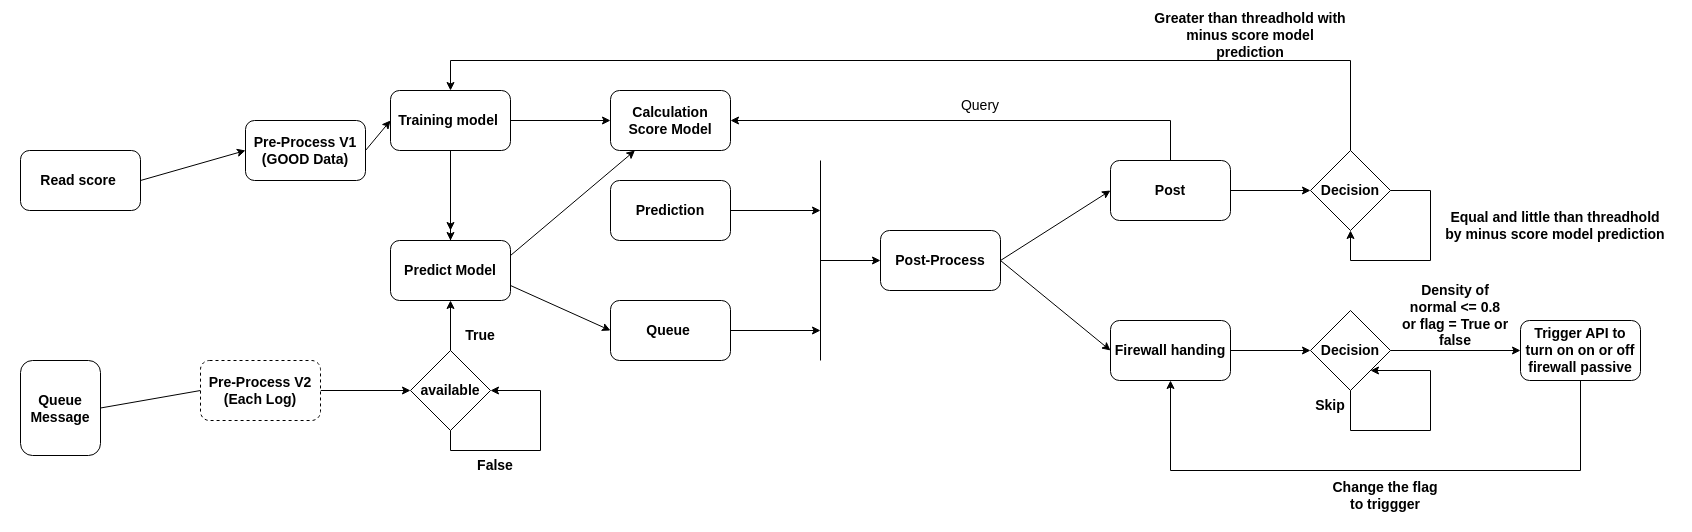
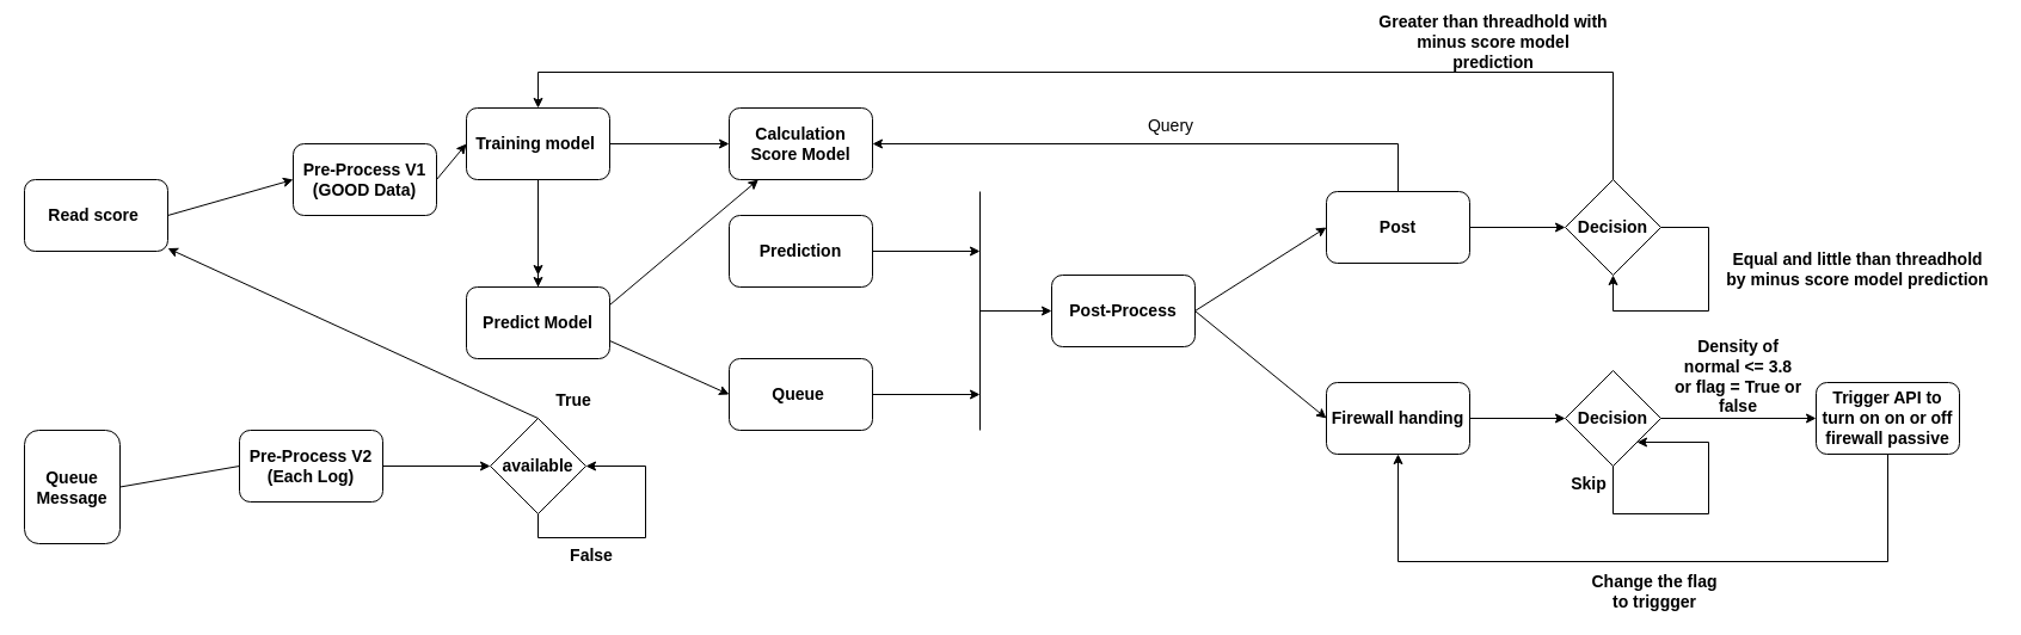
  <mxCell id="0" />
  <mxCell id="1" parent="0" />
  <mxCell id="2" value="Read score&amp;nbsp;" style="rounded=1;whiteSpace=wrap;html=1;fontStyle=1;fontSize=14;" vertex="1" parent="1"><mxGeometry x="20" y="150" width="120" height="60" as="geometry" /></mxCell>
  <mxCell id="3" value="" style="endArrow=classic;html=1;rounded=0;exitX=1;exitY=0.5;exitDx=0;exitDy=0;entryX=0;entryY=0.5;entryDx=0;entryDy=0;fontStyle=1;fontSize=14;" edge="1" parent="1" source="2" target="19"><mxGeometry width="50" height="50" relative="1" as="geometry"><mxPoint x="350" y="260" as="sourcePoint" /><mxPoint x="250" y="170" as="targetPoint" /></mxGeometry></mxCell>
  <mxCell id="4" value="Training model&amp;nbsp;" style="rounded=1;whiteSpace=wrap;html=1;fontStyle=1;fontSize=14;" vertex="1" parent="1"><mxGeometry x="390" y="90" width="120" height="60" as="geometry" /></mxCell>
  <mxCell id="5" style="edgeStyle=orthogonalEdgeStyle;rounded=0;orthogonalLoop=1;jettySize=auto;html=1;fontStyle=1;fontSize=14;" edge="1" parent="1" source="6"><mxGeometry relative="1" as="geometry"><mxPoint x="450" y="230" as="targetPoint" /></mxGeometry></mxCell>
  <mxCell id="6" value="Predict Model" style="rounded=1;whiteSpace=wrap;html=1;fontStyle=1;fontSize=14;" vertex="1" parent="1"><mxGeometry x="390" y="240" width="120" height="60" as="geometry" /></mxCell>
  <mxCell id="7" value="Queue Message" style="rounded=1;whiteSpace=wrap;html=1;fontStyle=1;fontSize=14;" vertex="1" parent="1"><mxGeometry x="20" y="360" width="80" height="95" as="geometry" /></mxCell>
  <mxCell id="8" value="" style="endArrow=classic;html=1;rounded=0;exitX=0.5;exitY=1;exitDx=0;exitDy=0;entryX=0.5;entryY=0;entryDx=0;entryDy=0;fontStyle=1;fontSize=14;" edge="1" parent="1" source="4" target="6"><mxGeometry width="50" height="50" relative="1" as="geometry"><mxPoint x="400" y="360" as="sourcePoint" /><mxPoint x="450" y="310" as="targetPoint" /></mxGeometry></mxCell>
  <mxCell id="9" value="True" style="text;html=1;strokeColor=none;fillColor=none;align=center;verticalAlign=middle;whiteSpace=wrap;rounded=0;fontStyle=1;fontSize=14;" vertex="1" parent="1"><mxGeometry x="450" y="320" width="60" height="30" as="geometry" /></mxCell>
  <mxCell id="10" value="available" style="rhombus;whiteSpace=wrap;html=1;fontStyle=1;fontSize=14;" vertex="1" parent="1"><mxGeometry x="410" y="350" width="80" height="80" as="geometry" /></mxCell>
  <mxCell id="11" value="" style="endArrow=classic;html=1;rounded=0;exitX=1;exitY=0.5;exitDx=0;exitDy=0;entryX=0;entryY=0.5;entryDx=0;entryDy=0;startArrow=none;fontStyle=1;fontSize=14;" edge="1" parent="1" source="21" target="10"><mxGeometry width="50" height="50" relative="1" as="geometry"><mxPoint x="270" y="460" as="sourcePoint" /><mxPoint x="320" y="410" as="targetPoint" /></mxGeometry></mxCell>
- <mxCell id="12" value="" style="endArrow=classic;html=1;rounded=0;entryX=0.5;entryY=1;entryDx=0;entryDy=0;exitX=0.5;exitY=0;exitDx=0;exitDy=0;fontStyle=1;fontSize=14;" edge="1" parent="1" source="10" target="6"><mxGeometry width="50" height="50" relative="1" as="geometry"><mxPoint x="450" y="350" as="sourcePoint" /><mxPoint x="500" y="450" as="targetPoint" /></mxGeometry></mxCell>
+ <mxCell id="12" value="" style="endArrow=classic;html=1;rounded=0;exitX=0.5;exitY=0;exitDx=0;exitDy=0;fontStyle=1;fontSize=14;" edge="1" parent="1" source="10" target="2"><mxGeometry width="50" height="50" relative="1" as="geometry"><mxPoint x="450" y="350" as="sourcePoint" /><mxPoint x="500" y="450" as="targetPoint" /></mxGeometry></mxCell>
  <mxCell id="13" value="" style="endArrow=classic;html=1;rounded=0;exitX=0.5;exitY=1;exitDx=0;exitDy=0;entryX=1;entryY=0.5;entryDx=0;entryDy=0;fontStyle=1;fontSize=14;" edge="1" parent="1" source="10" target="10"><mxGeometry width="50" height="50" relative="1" as="geometry"><mxPoint x="440" y="550" as="sourcePoint" /><mxPoint x="520" y="450" as="targetPoint" /><Array as="points"><mxPoint x="450" y="450" /><mxPoint x="540" y="450" /><mxPoint x="540" y="390" /></Array></mxGeometry></mxCell>
  <mxCell id="14" value="False" style="text;html=1;strokeColor=none;fillColor=none;align=center;verticalAlign=middle;whiteSpace=wrap;rounded=0;fontStyle=1;fontSize=14;" vertex="1" parent="1"><mxGeometry x="465" y="450" width="60" height="30" as="geometry" /></mxCell>
  <mxCell id="15" value="" style="endArrow=classic;html=1;rounded=0;exitX=1;exitY=0.25;exitDx=0;exitDy=0;fontStyle=1;fontSize=14;" edge="1" parent="1" source="6" target="47"><mxGeometry width="50" height="50" relative="1" as="geometry"><mxPoint x="570" y="250" as="sourcePoint" /><mxPoint x="590" y="220" as="targetPoint" /></mxGeometry></mxCell>
  <mxCell id="16" value="" style="endArrow=classic;html=1;rounded=0;exitX=1;exitY=0.75;exitDx=0;exitDy=0;entryX=0;entryY=0.5;entryDx=0;entryDy=0;fontStyle=1;fontSize=14;" edge="1" parent="1" source="6" target="18"><mxGeometry width="50" height="50" relative="1" as="geometry"><mxPoint x="560" y="370" as="sourcePoint" /><mxPoint x="600" y="320" as="targetPoint" /></mxGeometry></mxCell>
  <mxCell id="17" value="Prediction" style="rounded=1;whiteSpace=wrap;html=1;fontStyle=1;fontSize=14;" vertex="1" parent="1"><mxGeometry x="610" y="180" width="120" height="60" as="geometry" /></mxCell>
  <mxCell id="18" value="Queue&amp;nbsp;" style="rounded=1;whiteSpace=wrap;html=1;fontStyle=1;fontSize=14;" vertex="1" parent="1"><mxGeometry x="610" y="300" width="120" height="60" as="geometry" /></mxCell>
  <mxCell id="19" value="Pre-Process V1 (GOOD Data)" style="rounded=1;whiteSpace=wrap;html=1;fontStyle=1;fontSize=14;" vertex="1" parent="1"><mxGeometry x="245" y="120" width="120" height="60" as="geometry" /></mxCell>
  <mxCell id="20" value="" style="endArrow=none;html=1;rounded=0;exitX=1;exitY=0.5;exitDx=0;exitDy=0;entryX=0;entryY=0.5;entryDx=0;entryDy=0;fontStyle=1;fontSize=14;" edge="1" parent="1" source="7" target="21"><mxGeometry width="50" height="50" relative="1" as="geometry"><mxPoint x="140" y="390" as="sourcePoint" /><mxPoint x="410" y="390" as="targetPoint" /></mxGeometry></mxCell>
- <mxCell id="21" value="Pre-Process V2&lt;br style=&quot;font-size: 14px;&quot;&gt;(Each Log)" style="rounded=1;whiteSpace=wrap;html=1;fontStyle=1;fontSize=14;dashed=1;" vertex="1" parent="1"><mxGeometry x="200" y="360" width="120" height="60" as="geometry" /></mxCell>
+ <mxCell id="21" value="Pre-Process V2&lt;br style=&quot;font-size: 14px;&quot;&gt;(Each Log)" style="rounded=1;whiteSpace=wrap;html=1;fontStyle=1;fontSize=14;" vertex="1" parent="1"><mxGeometry x="200" y="360" width="120" height="60" as="geometry" /></mxCell>
  <mxCell id="22" value="" style="endArrow=classic;html=1;rounded=0;entryX=0;entryY=0.5;entryDx=0;entryDy=0;exitX=1;exitY=0.5;exitDx=0;exitDy=0;fontStyle=1;fontSize=14;" edge="1" parent="1" source="19" target="4"><mxGeometry width="50" height="50" relative="1" as="geometry"><mxPoint x="260" y="300" as="sourcePoint" /><mxPoint x="310" y="250" as="targetPoint" /></mxGeometry></mxCell>
  <mxCell id="23" value="" style="endArrow=none;html=1;rounded=0;fontStyle=1;fontSize=14;" edge="1" parent="1"><mxGeometry width="50" height="50" relative="1" as="geometry"><mxPoint x="820" y="360" as="sourcePoint" /><mxPoint x="820" y="160" as="targetPoint" /></mxGeometry></mxCell>
  <mxCell id="24" value="" style="endArrow=classic;html=1;rounded=0;exitX=1;exitY=0.5;exitDx=0;exitDy=0;fontStyle=1;fontSize=14;" edge="1" parent="1" source="17"><mxGeometry width="50" height="50" relative="1" as="geometry"><mxPoint x="870" y="330" as="sourcePoint" /><mxPoint x="820" y="210" as="targetPoint" /></mxGeometry></mxCell>
  <mxCell id="25" value="" style="endArrow=classic;html=1;rounded=0;exitX=1;exitY=0.5;exitDx=0;exitDy=0;fontStyle=1;fontSize=14;" edge="1" parent="1" source="18"><mxGeometry width="50" height="50" relative="1" as="geometry"><mxPoint x="870" y="330" as="sourcePoint" /><mxPoint x="820" y="330" as="targetPoint" /></mxGeometry></mxCell>
  <mxCell id="26" value="" style="endArrow=classic;html=1;rounded=0;entryX=0;entryY=0.5;entryDx=0;entryDy=0;fontStyle=1;fontSize=14;" edge="1" parent="1" target="27"><mxGeometry width="50" height="50" relative="1" as="geometry"><mxPoint x="820" y="260" as="sourcePoint" /><mxPoint x="910" y="260" as="targetPoint" /></mxGeometry></mxCell>
  <mxCell id="27" value="Post-Process" style="rounded=1;whiteSpace=wrap;html=1;fontStyle=1;fontSize=14;" vertex="1" parent="1"><mxGeometry x="880" y="230" width="120" height="60" as="geometry" /></mxCell>
  <mxCell id="28" value="" style="endArrow=classic;html=1;rounded=0;exitX=1;exitY=0.5;exitDx=0;exitDy=0;entryX=0;entryY=0.5;entryDx=0;entryDy=0;fontStyle=1;fontSize=14;" edge="1" parent="1" source="27" target="29"><mxGeometry width="50" height="50" relative="1" as="geometry"><mxPoint x="1070" y="340" as="sourcePoint" /><mxPoint x="1110" y="210" as="targetPoint" /></mxGeometry></mxCell>
  <mxCell id="29" value="Post" style="rounded=1;whiteSpace=wrap;html=1;fontStyle=1;fontSize=14;" vertex="1" parent="1"><mxGeometry x="1110" y="160" width="120" height="60" as="geometry" /></mxCell>
  <mxCell id="30" value="Firewall handing" style="rounded=1;whiteSpace=wrap;html=1;fontStyle=1;fontSize=14;" vertex="1" parent="1"><mxGeometry x="1110" y="320" width="120" height="60" as="geometry" /></mxCell>
  <mxCell id="31" value="" style="endArrow=classic;html=1;rounded=0;exitX=1;exitY=0.5;exitDx=0;exitDy=0;entryX=0;entryY=0.5;entryDx=0;entryDy=0;fontStyle=1;fontSize=14;" edge="1" parent="1" source="27" target="30"><mxGeometry width="50" height="50" relative="1" as="geometry"><mxPoint x="1050" y="380" as="sourcePoint" /><mxPoint x="1100" y="330" as="targetPoint" /></mxGeometry></mxCell>
  <mxCell id="32" value="Decision" style="rhombus;whiteSpace=wrap;html=1;fontStyle=1;fontSize=14;" vertex="1" parent="1"><mxGeometry x="1310" y="310" width="80" height="80" as="geometry" /></mxCell>
  <mxCell id="33" value="" style="endArrow=classic;html=1;rounded=0;exitX=1;exitY=0.5;exitDx=0;exitDy=0;entryX=0;entryY=0.5;entryDx=0;entryDy=0;fontStyle=1;fontSize=14;" edge="1" parent="1" source="30" target="32"><mxGeometry width="50" height="50" relative="1" as="geometry"><mxPoint x="1240" y="420" as="sourcePoint" /><mxPoint x="1290" y="370" as="targetPoint" /></mxGeometry></mxCell>
  <mxCell id="34" value="Decision" style="rhombus;whiteSpace=wrap;html=1;fontStyle=1;fontSize=14;" vertex="1" parent="1"><mxGeometry x="1310" y="150" width="80" height="80" as="geometry" /></mxCell>
  <mxCell id="35" value="" style="endArrow=classic;html=1;rounded=0;entryX=0;entryY=0.5;entryDx=0;entryDy=0;exitX=1;exitY=0.5;exitDx=0;exitDy=0;fontStyle=1;fontSize=14;" edge="1" parent="1" source="29" target="34"><mxGeometry width="50" height="50" relative="1" as="geometry"><mxPoint x="1050" y="380" as="sourcePoint" /><mxPoint x="1100" y="330" as="targetPoint" /></mxGeometry></mxCell>
  <mxCell id="36" value="" style="endArrow=classic;html=1;rounded=0;exitX=0.5;exitY=0;exitDx=0;exitDy=0;entryX=0.5;entryY=0;entryDx=0;entryDy=0;fontStyle=1;fontSize=14;" edge="1" parent="1" source="34" target="4"><mxGeometry width="50" height="50" relative="1" as="geometry"><mxPoint x="1340" y="280" as="sourcePoint" /><mxPoint x="1390" y="230" as="targetPoint" /><Array as="points"><mxPoint x="1350" y="60" /><mxPoint x="450" y="60" /></Array></mxGeometry></mxCell>
  <mxCell id="37" value="Greater than threadhold with minus score model prediction" style="text;html=1;strokeColor=none;fillColor=none;align=center;verticalAlign=middle;whiteSpace=wrap;rounded=0;fontStyle=1;fontSize=14;" vertex="1" parent="1"><mxGeometry x="1150" y="20" width="200" height="30" as="geometry" /></mxCell>
  <mxCell id="38" value="" style="endArrow=classic;html=1;rounded=0;exitX=1;exitY=0.5;exitDx=0;exitDy=0;entryX=0.5;entryY=1;entryDx=0;entryDy=0;fontStyle=1;fontSize=14;" edge="1" parent="1" source="34" target="34"><mxGeometry width="50" height="50" relative="1" as="geometry"><mxPoint x="1490" y="230" as="sourcePoint" /><mxPoint x="1380" y="280" as="targetPoint" /><Array as="points"><mxPoint x="1430" y="190" /><mxPoint x="1430" y="260" /><mxPoint x="1350" y="260" /></Array></mxGeometry></mxCell>
  <mxCell id="39" value="Equal and little than threadhold by minus score model prediction" style="text;html=1;strokeColor=none;fillColor=none;align=center;verticalAlign=middle;whiteSpace=wrap;rounded=0;fontStyle=1;fontSize=14;" vertex="1" parent="1"><mxGeometry x="1440" y="210" width="230" height="30" as="geometry" /></mxCell>
  <mxCell id="40" value="Trigger API to turn on on or off firewall passive" style="rounded=1;whiteSpace=wrap;html=1;fontStyle=1;fontSize=14;" vertex="1" parent="1"><mxGeometry x="1520" y="320" width="120" height="60" as="geometry" /></mxCell>
  <mxCell id="41" value="" style="endArrow=classic;html=1;rounded=0;entryX=0;entryY=0.5;entryDx=0;entryDy=0;exitX=1;exitY=0.5;exitDx=0;exitDy=0;fontStyle=1;fontSize=14;" edge="1" parent="1" source="32" target="40"><mxGeometry width="50" height="50" relative="1" as="geometry"><mxPoint x="1240" y="510" as="sourcePoint" /><mxPoint x="1290" y="460" as="targetPoint" /></mxGeometry></mxCell>
  <mxCell id="42" value="" style="endArrow=classic;html=1;rounded=0;exitX=0.5;exitY=1;exitDx=0;exitDy=0;entryX=0.5;entryY=1;entryDx=0;entryDy=0;fontStyle=1;fontSize=14;" edge="1" parent="1" source="40" target="30"><mxGeometry width="50" height="50" relative="1" as="geometry"><mxPoint x="1470" y="510" as="sourcePoint" /><mxPoint x="1550" y="420" as="targetPoint" /><Array as="points"><mxPoint x="1580" y="470" /><mxPoint x="1170" y="470" /></Array></mxGeometry></mxCell>
- <mxCell id="43" value="Density of normal &amp;lt;= 0.8 or flag = True or false" style="text;html=1;strokeColor=none;fillColor=none;align=center;verticalAlign=middle;whiteSpace=wrap;rounded=0;fontStyle=1;fontSize=14;" vertex="1" parent="1"><mxGeometry x="1400" y="300" width="110" height="30" as="geometry" /></mxCell>
+ <mxCell id="43" value="Density of normal &amp;lt;= 3.8 or flag = True or false" style="text;html=1;strokeColor=none;fillColor=none;align=center;verticalAlign=middle;whiteSpace=wrap;rounded=0;fontStyle=1;fontSize=14;" vertex="1" parent="1"><mxGeometry x="1400" y="300" width="110" height="30" as="geometry" /></mxCell>
  <mxCell id="44" value="Change the flag to triggger" style="text;html=1;strokeColor=none;fillColor=none;align=center;verticalAlign=middle;whiteSpace=wrap;rounded=0;fontStyle=1;fontSize=14;" vertex="1" parent="1"><mxGeometry x="1330" y="480" width="110" height="30" as="geometry" /></mxCell>
  <mxCell id="45" value="" style="endArrow=classic;html=1;rounded=0;exitX=0.5;exitY=1;exitDx=0;exitDy=0;entryX=1;entryY=1;entryDx=0;entryDy=0;fontStyle=1;fontSize=14;" edge="1" parent="1" source="32" target="32"><mxGeometry width="50" height="50" relative="1" as="geometry"><mxPoint x="1390" y="440" as="sourcePoint" /><mxPoint x="1440" y="390" as="targetPoint" /><Array as="points"><mxPoint x="1350" y="430" /><mxPoint x="1430" y="430" /><mxPoint x="1430" y="370" /></Array></mxGeometry></mxCell>
  <mxCell id="46" value="Skip" style="text;html=1;strokeColor=none;fillColor=none;align=center;verticalAlign=middle;whiteSpace=wrap;rounded=0;fontStyle=1;fontSize=14;" vertex="1" parent="1"><mxGeometry x="1300" y="390" width="60" height="30" as="geometry" /></mxCell>
  <mxCell id="47" value="&lt;b&gt;Calculation Score Model&lt;/b&gt;" style="rounded=1;whiteSpace=wrap;html=1;fontSize=14;" vertex="1" parent="1"><mxGeometry x="610" y="90" width="120" height="60" as="geometry" /></mxCell>
  <mxCell id="48" value="" style="endArrow=none;html=1;rounded=0;fontSize=14;exitX=0;exitY=0.5;exitDx=0;exitDy=0;entryX=1;entryY=0.5;entryDx=0;entryDy=0;startArrow=classic;startFill=1;endFill=0;" edge="1" parent="1" source="47" target="4"><mxGeometry width="50" height="50" relative="1" as="geometry"><mxPoint x="410" y="210" as="sourcePoint" /><mxPoint x="460" y="160" as="targetPoint" /></mxGeometry></mxCell>
  <mxCell id="49" value="" style="endArrow=classic;html=1;rounded=0;fontSize=14;entryX=1;entryY=0.5;entryDx=0;entryDy=0;exitX=0.5;exitY=0;exitDx=0;exitDy=0;" edge="1" parent="1" source="29" target="47"><mxGeometry width="50" height="50" relative="1" as="geometry"><mxPoint x="1080" y="270" as="sourcePoint" /><mxPoint x="1130" y="220" as="targetPoint" /><Array as="points"><mxPoint x="1170" y="120" /></Array></mxGeometry></mxCell>
  <mxCell id="50" value="Query" style="text;html=1;strokeColor=none;fillColor=none;align=center;verticalAlign=middle;whiteSpace=wrap;rounded=0;fontSize=14;" vertex="1" parent="1"><mxGeometry x="950" y="90" width="60" height="30" as="geometry" /></mxCell>
